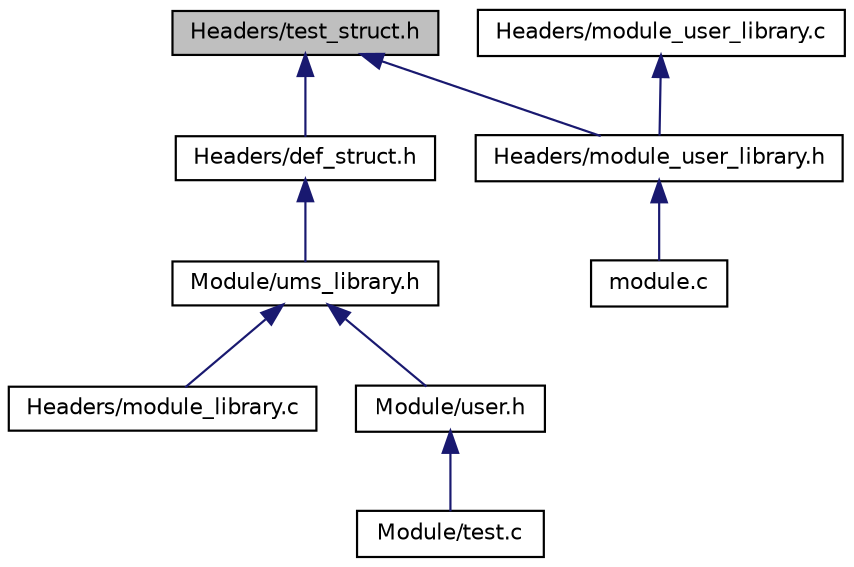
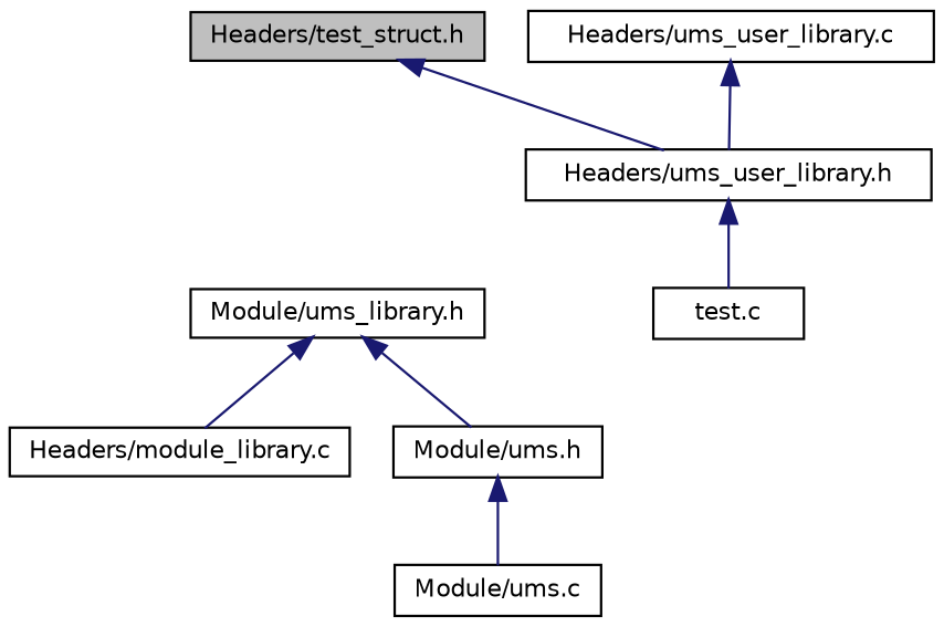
  digraph {
    node [color=black fillcolor=white fontname=Helvetica fontsize=10 shape=record style=filled]
    edge [color=midnightblue dir=back fontname=Helvetica fontsize=10 labelfontname=Helvetica labelfontsize=10 style=solid]
    n1 [fillcolor=grey75 fontcolor=black height=0.2 label="Headers/test_struct.h" width=0.4]
-   n2 [height=0.2 label="Headers/def_struct.h" width=0.4]
-   n3 [height=0.2 label="Headers/module_user_library.h" width=0.4]
+   n3 [height=0.2 label="Headers/ums_user_library.h" width=0.4]
    n4 [height=0.2 label="Module/ums_library.h" width=0.4]
-   n5 [height=0.2 label="module.c" width=0.4]
+   n5 [height=0.2 label="test.c" width=0.4]
    n6 [height=0.2 label="Headers/module_library.c" width=0.4]
-   n7 [height=0.2 label="Module/user.h" width=0.4]
-   n8 [height=0.2 label="Module/test.c" width=0.4]
-   n9 [height=0.2 label="Headers/module_user_library.c" width=0.4]
-   n1 -> n2
+   n7 [height=0.2 label="Module/ums.h" width=0.4]
+   n8 [height=0.2 label="Module/ums.c" width=0.4]
+   n9 [height=0.2 label="Headers/ums_user_library.c" width=0.4]
    n1 -> n3
-   n2 -> n4
    n3 -> n5
    n4 -> n6
    n4 -> n7
    n7 -> n8
    n9 -> n3
  }
